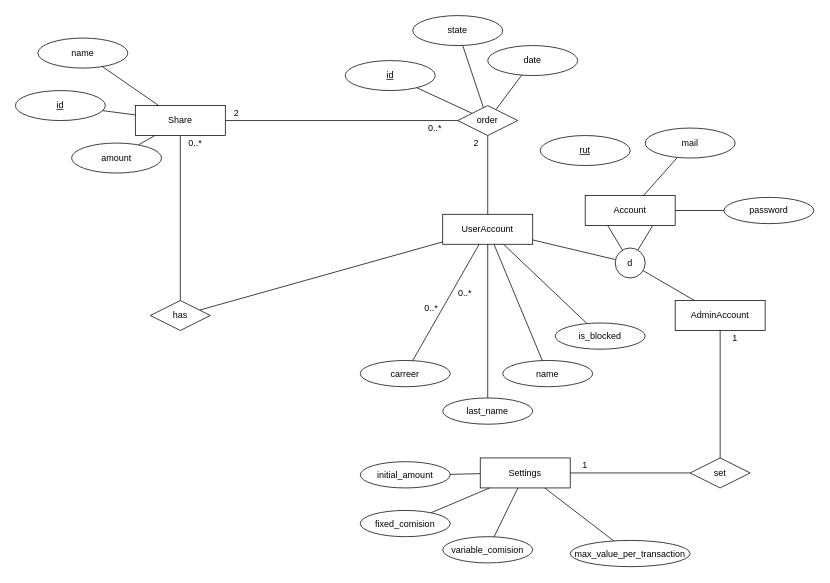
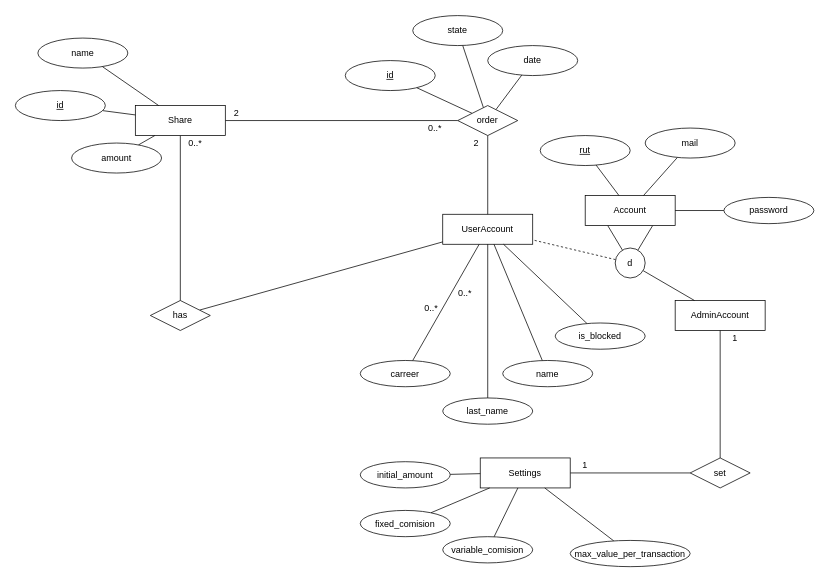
  <mxCell id="0" />
  <mxCell id="1" parent="0" />
  <mxCell id="2" value="UserAccount" style="rounded=0;whiteSpace=wrap;html=1;" parent="1" vertex="1"><mxGeometry x="590" y="285" width="120" height="40" as="geometry" /></mxCell>
  <mxCell id="3" value="AdminAccount" style="rounded=0;whiteSpace=wrap;html=1;" parent="1" vertex="1"><mxGeometry x="900" y="400" width="120" height="40" as="geometry" /></mxCell>
  <mxCell id="4" style="rounded=0;orthogonalLoop=1;jettySize=auto;html=1;endArrow=none;endFill=0;" parent="1" source="7" target="3" edge="1"><mxGeometry relative="1" as="geometry" /></mxCell>
- <mxCell id="5" style="edgeStyle=none;rounded=0;orthogonalLoop=1;jettySize=auto;html=1;endArrow=none;endFill=0;" parent="1" source="7" target="2" edge="1"><mxGeometry relative="1" as="geometry" /></mxCell>
+ <mxCell id="5" style="edgeStyle=none;rounded=0;orthogonalLoop=1;jettySize=auto;html=1;endArrow=none;endFill=0;dashed=1;" parent="1" source="7" target="2" edge="1"><mxGeometry relative="1" as="geometry" /></mxCell>
  <mxCell id="6" style="edgeStyle=none;rounded=0;orthogonalLoop=1;jettySize=auto;html=1;endArrow=none;endFill=0;entryX=0.25;entryY=1;entryDx=0;entryDy=0;" parent="1" source="7" target="9" edge="1"><mxGeometry relative="1" as="geometry" /></mxCell>
  <mxCell id="7" value="d" style="ellipse;whiteSpace=wrap;html=1;aspect=fixed;" parent="1" vertex="1"><mxGeometry x="820" y="330" width="40" height="40" as="geometry" /></mxCell>
  <mxCell id="8" style="edgeStyle=none;rounded=0;orthogonalLoop=1;jettySize=auto;html=1;endArrow=none;endFill=0;exitX=0.75;exitY=1;exitDx=0;exitDy=0;" parent="1" source="9" target="7" edge="1"><mxGeometry relative="1" as="geometry" /></mxCell>
  <mxCell id="9" value="Account" style="rounded=0;whiteSpace=wrap;html=1;" parent="1" vertex="1"><mxGeometry x="780" y="260" width="120" height="40" as="geometry" /></mxCell>
  <mxCell id="10" style="edgeStyle=none;rounded=0;orthogonalLoop=1;jettySize=auto;html=1;endArrow=none;endFill=0;" parent="1" source="11" target="2" edge="1"><mxGeometry relative="1" as="geometry" /></mxCell>
  <mxCell id="11" value="has" style="rhombus;whiteSpace=wrap;html=1;" parent="1" vertex="1"><mxGeometry x="200" y="400" width="80" height="40" as="geometry" /></mxCell>
+ <mxCell id="12" style="edgeStyle=none;rounded=0;orthogonalLoop=1;jettySize=auto;html=1;endArrow=none;endFill=0;" parent="1" source="13" target="9" edge="1"><mxGeometry relative="1" as="geometry" /></mxCell>
  <mxCell id="13" value="&lt;u&gt;rut&lt;/u&gt;" style="ellipse;whiteSpace=wrap;html=1;" parent="1" vertex="1"><mxGeometry x="720" y="180" width="120" height="40" as="geometry" /></mxCell>
  <mxCell id="14" style="edgeStyle=none;rounded=0;orthogonalLoop=1;jettySize=auto;html=1;endArrow=none;endFill=0;" parent="1" source="15" target="9" edge="1"><mxGeometry relative="1" as="geometry" /></mxCell>
  <mxCell id="15" value="mail" style="ellipse;whiteSpace=wrap;html=1;" parent="1" vertex="1"><mxGeometry x="860" y="170" width="120" height="40" as="geometry" /></mxCell>
  <mxCell id="16" style="edgeStyle=none;rounded=0;orthogonalLoop=1;jettySize=auto;html=1;endArrow=none;endFill=0;" parent="1" source="17" target="2" edge="1"><mxGeometry relative="1" as="geometry" /></mxCell>
  <mxCell id="17" value="name" style="ellipse;whiteSpace=wrap;html=1;" parent="1" vertex="1"><mxGeometry x="670" y="480" width="120" height="35" as="geometry" /></mxCell>
  <mxCell id="18" style="edgeStyle=none;rounded=0;orthogonalLoop=1;jettySize=auto;html=1;endArrow=none;endFill=0;" parent="1" source="19" target="9" edge="1"><mxGeometry relative="1" as="geometry" /></mxCell>
  <mxCell id="19" value="password" style="ellipse;whiteSpace=wrap;html=1;" parent="1" vertex="1"><mxGeometry x="965" y="262.5" width="120" height="35" as="geometry" /></mxCell>
  <mxCell id="20" style="edgeStyle=none;rounded=0;orthogonalLoop=1;jettySize=auto;html=1;endArrow=none;endFill=0;" parent="1" source="21" target="2" edge="1"><mxGeometry relative="1" as="geometry" /></mxCell>
  <mxCell id="21" value="last_name" style="ellipse;whiteSpace=wrap;html=1;" parent="1" vertex="1"><mxGeometry x="590" y="530" width="120" height="35" as="geometry" /></mxCell>
  <mxCell id="22" style="edgeStyle=none;rounded=0;orthogonalLoop=1;jettySize=auto;html=1;endArrow=none;endFill=0;" parent="1" source="23" target="2" edge="1"><mxGeometry relative="1" as="geometry" /></mxCell>
  <mxCell id="23" value="carreer" style="ellipse;whiteSpace=wrap;html=1;" parent="1" vertex="1"><mxGeometry x="480" y="480" width="120" height="35" as="geometry" /></mxCell>
  <mxCell id="24" style="edgeStyle=none;rounded=0;orthogonalLoop=1;jettySize=auto;html=1;endArrow=none;endFill=0;" parent="1" source="25" target="55" edge="1"><mxGeometry relative="1" as="geometry"><mxPoint x="587.143" y="0" as="targetPoint" /></mxGeometry></mxCell>
  <mxCell id="25" value="state" style="ellipse;whiteSpace=wrap;html=1;" parent="1" vertex="1"><mxGeometry x="550" y="20" width="120" height="40" as="geometry" /></mxCell>
  <mxCell id="26" style="edgeStyle=none;rounded=0;orthogonalLoop=1;jettySize=auto;html=1;endArrow=none;endFill=0;" parent="1" source="27" target="55" edge="1"><mxGeometry relative="1" as="geometry"><mxPoint x="540" y="0" as="targetPoint" /></mxGeometry></mxCell>
  <mxCell id="27" value="&lt;u&gt;id&lt;/u&gt;" style="ellipse;whiteSpace=wrap;html=1;" parent="1" vertex="1"><mxGeometry x="460" y="80" width="120" height="40" as="geometry" /></mxCell>
  <mxCell id="28" style="edgeStyle=none;rounded=0;orthogonalLoop=1;jettySize=auto;html=1;endArrow=none;endFill=0;" parent="1" source="55" target="2" edge="1"><mxGeometry relative="1" as="geometry"><mxPoint x="490" y="340" as="sourcePoint" /></mxGeometry></mxCell>
  <mxCell id="29" style="edgeStyle=none;rounded=0;orthogonalLoop=1;jettySize=auto;html=1;endArrow=none;endFill=0;" parent="1" source="30" target="55" edge="1"><mxGeometry relative="1" as="geometry"><mxPoint x="580" y="100" as="targetPoint" /><Array as="points" /></mxGeometry></mxCell>
  <mxCell id="30" value="date" style="ellipse;whiteSpace=wrap;html=1;" parent="1" vertex="1"><mxGeometry x="650" y="60" width="120" height="40" as="geometry" /></mxCell>
  <mxCell id="31" value="0..*" style="text;html=1;strokeColor=none;fillColor=none;align=center;verticalAlign=middle;whiteSpace=wrap;rounded=0;" parent="1" vertex="1"><mxGeometry x="560" y="400" width="30" height="20" as="geometry" /></mxCell>
  <mxCell id="32" style="edgeStyle=none;rounded=0;orthogonalLoop=1;jettySize=auto;html=1;endArrow=none;endFill=0;" parent="1" source="33" target="45" edge="1"><mxGeometry relative="1" as="geometry" /></mxCell>
  <mxCell id="33" value="Settings" style="rounded=0;whiteSpace=wrap;html=1;" parent="1" vertex="1"><mxGeometry x="640" y="610" width="120" height="40" as="geometry" /></mxCell>
  <mxCell id="34" style="edgeStyle=none;rounded=0;orthogonalLoop=1;jettySize=auto;html=1;endArrow=none;endFill=0;" parent="1" source="35" target="33" edge="1"><mxGeometry relative="1" as="geometry" /></mxCell>
  <mxCell id="35" value="initial_amount" style="ellipse;whiteSpace=wrap;html=1;" parent="1" vertex="1"><mxGeometry x="480" y="615" width="120" height="35" as="geometry" /></mxCell>
  <mxCell id="36" style="edgeStyle=none;rounded=0;orthogonalLoop=1;jettySize=auto;html=1;endArrow=none;endFill=0;" parent="1" source="37" target="33" edge="1"><mxGeometry relative="1" as="geometry" /></mxCell>
  <mxCell id="37" value="fixed_comision" style="ellipse;whiteSpace=wrap;html=1;" parent="1" vertex="1"><mxGeometry x="480" y="680" width="120" height="35" as="geometry" /></mxCell>
  <mxCell id="38" style="edgeStyle=none;rounded=0;orthogonalLoop=1;jettySize=auto;html=1;endArrow=none;endFill=0;" parent="1" source="39" target="33" edge="1"><mxGeometry relative="1" as="geometry" /></mxCell>
  <mxCell id="39" value="variable_comision" style="ellipse;whiteSpace=wrap;html=1;" parent="1" vertex="1"><mxGeometry x="590" y="715" width="120" height="35" as="geometry" /></mxCell>
  <mxCell id="40" style="edgeStyle=none;rounded=0;orthogonalLoop=1;jettySize=auto;html=1;endArrow=none;endFill=0;" parent="1" source="41" target="33" edge="1"><mxGeometry relative="1" as="geometry" /></mxCell>
  <mxCell id="41" value="max_value_per_transaction&lt;br&gt;" style="ellipse;whiteSpace=wrap;html=1;gradientColor=none;" parent="1" vertex="1"><mxGeometry x="760" y="720" width="160" height="35" as="geometry" /></mxCell>
  <mxCell id="42" style="edgeStyle=none;rounded=0;orthogonalLoop=1;jettySize=auto;html=1;endArrow=none;endFill=0;" parent="1" source="43" target="2" edge="1"><mxGeometry relative="1" as="geometry" /></mxCell>
  <mxCell id="43" value="is_blocked" style="ellipse;whiteSpace=wrap;html=1;" parent="1" vertex="1"><mxGeometry x="740" y="430" width="120" height="35" as="geometry" /></mxCell>
  <mxCell id="44" style="edgeStyle=none;rounded=0;orthogonalLoop=1;jettySize=auto;html=1;endArrow=none;endFill=0;" parent="1" source="45" target="3" edge="1"><mxGeometry relative="1" as="geometry" /></mxCell>
  <mxCell id="45" value="set" style="rhombus;whiteSpace=wrap;html=1;" parent="1" vertex="1"><mxGeometry x="920" y="610" width="80" height="40" as="geometry" /></mxCell>
  <mxCell id="46" style="edgeStyle=none;rounded=0;orthogonalLoop=1;jettySize=auto;html=1;endArrow=none;endFill=0;" parent="1" source="48" target="11" edge="1"><mxGeometry relative="1" as="geometry"><mxPoint x="240" y="270" as="targetPoint" /></mxGeometry></mxCell>
  <mxCell id="47" style="edgeStyle=none;rounded=0;orthogonalLoop=1;jettySize=auto;html=1;endArrow=none;endFill=0;" parent="1" source="48" target="55" edge="1"><mxGeometry relative="1" as="geometry" /></mxCell>
  <mxCell id="48" value="Share" style="rounded=0;whiteSpace=wrap;html=1;" parent="1" vertex="1"><mxGeometry x="180" y="140" width="120" height="40" as="geometry" /></mxCell>
  <mxCell id="49" style="edgeStyle=none;rounded=0;orthogonalLoop=1;jettySize=auto;html=1;endArrow=none;endFill=0;" parent="1" source="50" target="48" edge="1"><mxGeometry relative="1" as="geometry" /></mxCell>
  <mxCell id="50" value="&lt;u&gt;id&lt;/u&gt;" style="ellipse;whiteSpace=wrap;html=1;" parent="1" vertex="1"><mxGeometry x="20" y="120" width="120" height="40" as="geometry" /></mxCell>
  <mxCell id="51" style="edgeStyle=none;rounded=0;orthogonalLoop=1;jettySize=auto;html=1;endArrow=none;endFill=0;" parent="1" source="52" target="48" edge="1"><mxGeometry relative="1" as="geometry" /></mxCell>
  <mxCell id="52" value="amount" style="ellipse;whiteSpace=wrap;html=1;" parent="1" vertex="1"><mxGeometry x="95" y="190" width="120" height="40" as="geometry" /></mxCell>
  <mxCell id="53" style="edgeStyle=none;rounded=0;orthogonalLoop=1;jettySize=auto;html=1;endArrow=none;endFill=0;" parent="1" source="54" target="48" edge="1"><mxGeometry relative="1" as="geometry" /></mxCell>
  <mxCell id="54" value="name" style="ellipse;whiteSpace=wrap;html=1;" parent="1" vertex="1"><mxGeometry x="50" y="50" width="120" height="40" as="geometry" /></mxCell>
  <mxCell id="55" value="order" style="rhombus;whiteSpace=wrap;html=1;" parent="1" vertex="1"><mxGeometry x="610" y="140" width="80" height="40" as="geometry" /></mxCell>
  <mxCell id="56" value="2" style="text;html=1;strokeColor=none;fillColor=none;align=center;verticalAlign=middle;whiteSpace=wrap;rounded=0;" parent="1" vertex="1"><mxGeometry x="300" y="140" width="30" height="20" as="geometry" /></mxCell>
  <mxCell id="57" value="0..*" style="text;html=1;strokeColor=none;fillColor=none;align=center;verticalAlign=middle;whiteSpace=wrap;rounded=0;" parent="1" vertex="1"><mxGeometry x="600" y="380" width="40" height="20" as="geometry" /></mxCell>
  <mxCell id="58" style="edgeStyle=none;rounded=0;orthogonalLoop=1;jettySize=auto;html=1;exitX=0.5;exitY=1;exitDx=0;exitDy=0;endArrow=none;endFill=0;" parent="1" source="27" target="27" edge="1"><mxGeometry relative="1" as="geometry" /></mxCell>
  <mxCell id="59" value="0..*" style="text;html=1;strokeColor=none;fillColor=none;align=center;verticalAlign=middle;whiteSpace=wrap;rounded=0;" parent="1" vertex="1"><mxGeometry x="240" y="180" width="40" height="20" as="geometry" /></mxCell>
  <mxCell id="60" value="2" style="text;html=1;strokeColor=none;fillColor=none;align=center;verticalAlign=middle;whiteSpace=wrap;rounded=0;" parent="1" vertex="1"><mxGeometry x="620" y="180" width="30" height="20" as="geometry" /></mxCell>
  <mxCell id="61" value="0..*" style="text;html=1;strokeColor=none;fillColor=none;align=center;verticalAlign=middle;whiteSpace=wrap;rounded=0;" parent="1" vertex="1"><mxGeometry x="560" y="160" width="40" height="20" as="geometry" /></mxCell>
  <mxCell id="62" value="1" style="text;html=1;strokeColor=none;fillColor=none;align=center;verticalAlign=middle;whiteSpace=wrap;rounded=0;" parent="1" vertex="1"><mxGeometry x="760" y="610" width="40" height="20" as="geometry" /></mxCell>
  <mxCell id="63" value="1" style="text;html=1;strokeColor=none;fillColor=none;align=center;verticalAlign=middle;whiteSpace=wrap;rounded=0;" parent="1" vertex="1"><mxGeometry x="960" y="440" width="40" height="20" as="geometry" /></mxCell>
